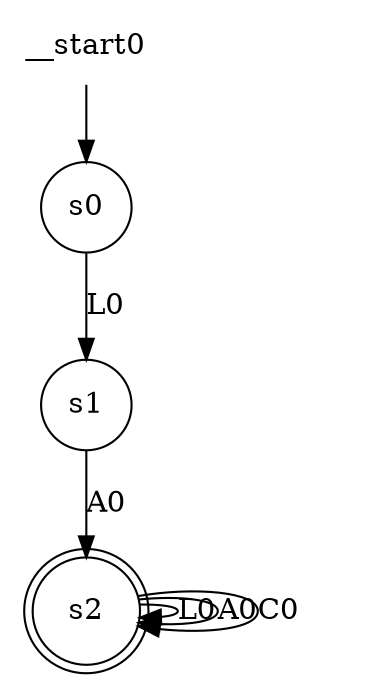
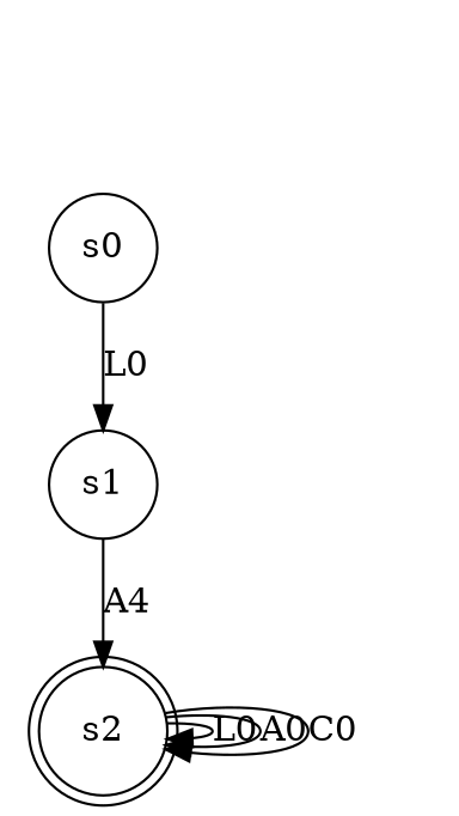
  digraph {
    node [shape=circle]
    n1 [label=s0]
    n2 [label=s1]
    n3 [label=s2 shape=doublecircle]
-   __start0 [shape=none]
    n1 -> n2 [label=L0]
-   n2 -> n3 [label=A0]
+   n2 -> n3 [label=A4]
    n3 -> n3 [label=L0]
    n3 -> n3 [label=A0]
    n3 -> n3 [label=C0]
-   __start0 -> n1
  }
